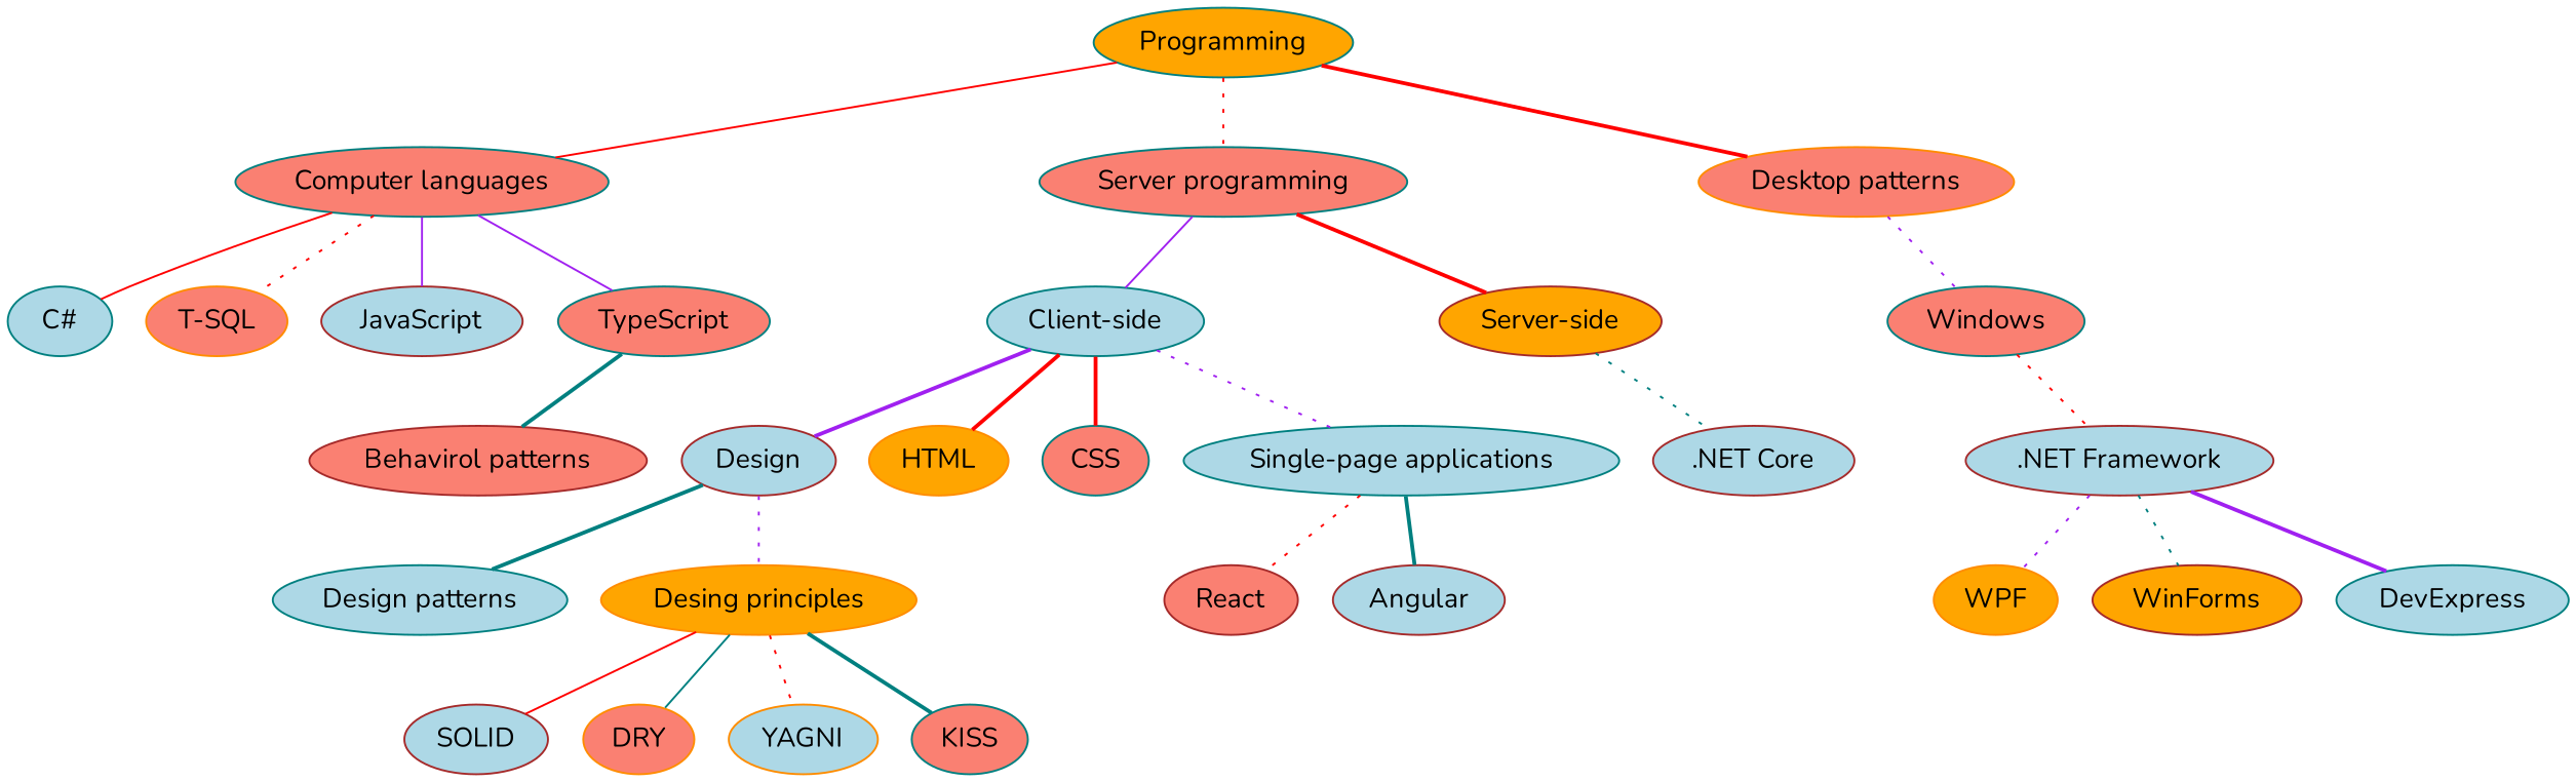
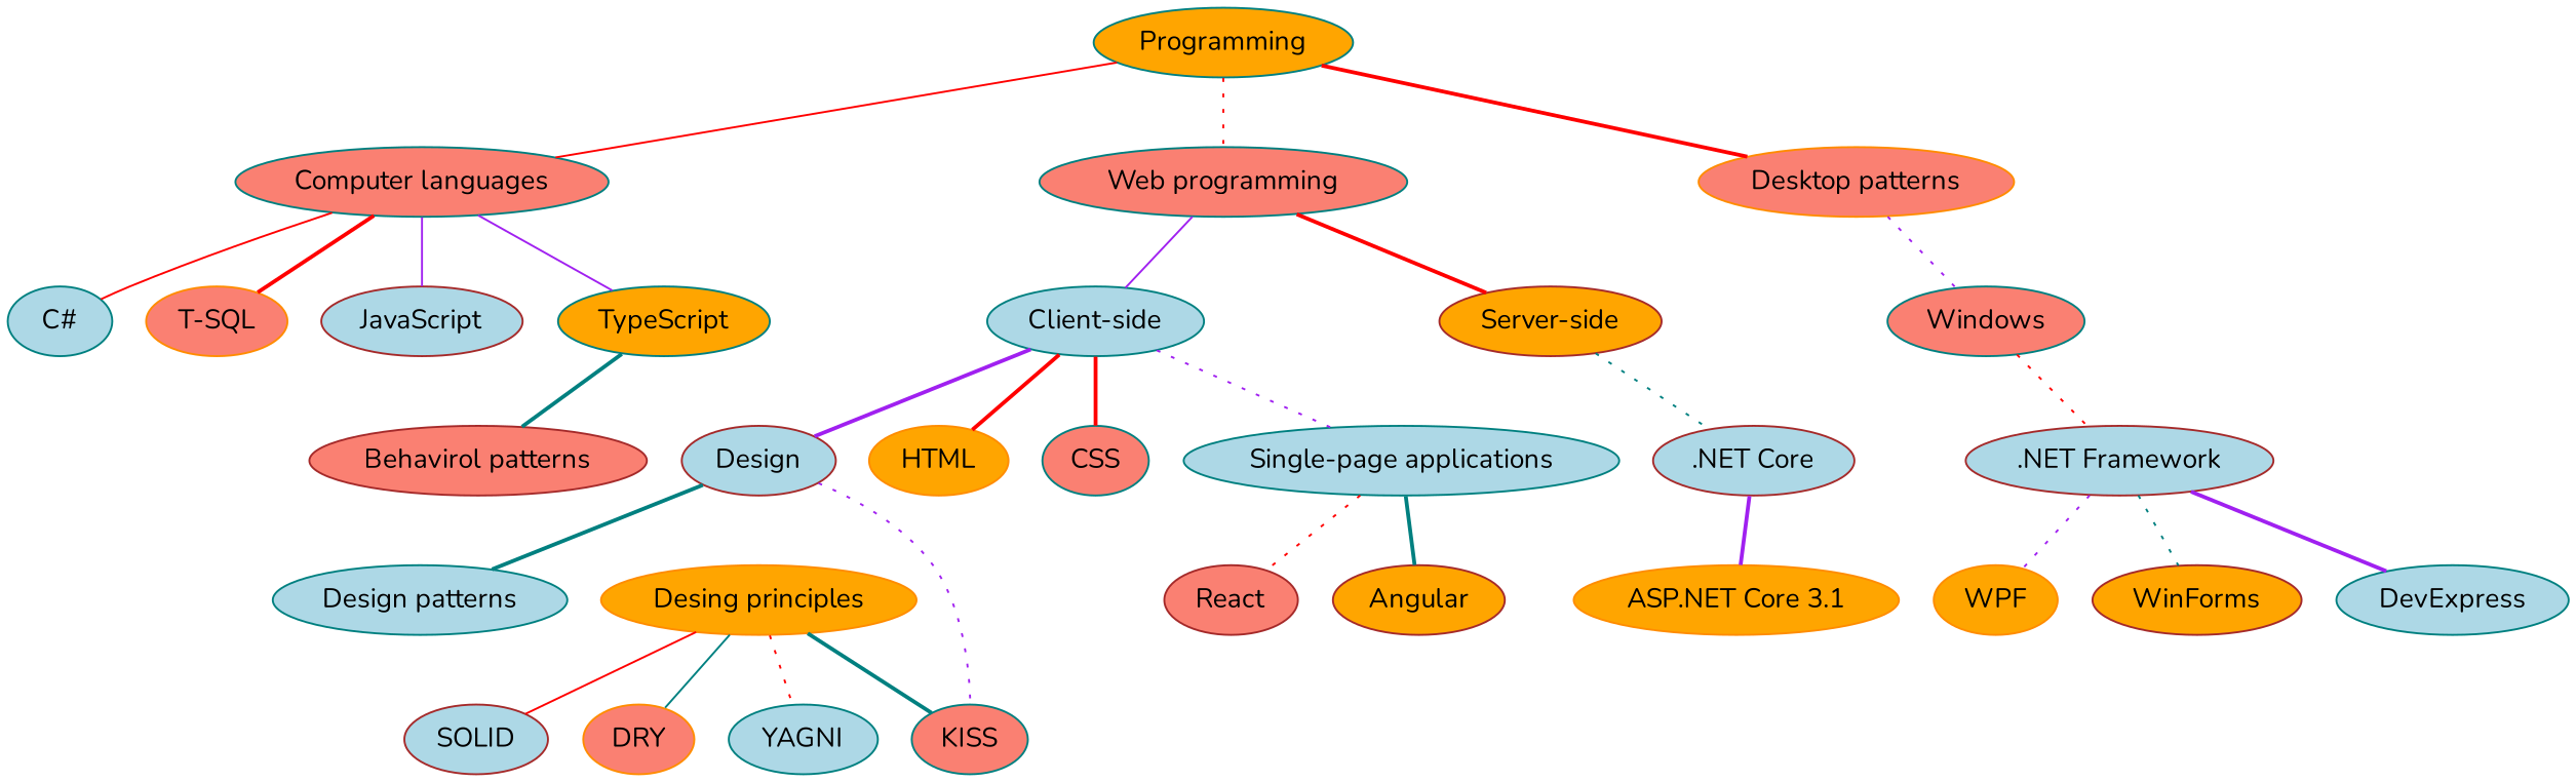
  graph {
    fontname=Nunito
    node [color=teal fillcolor=lightblue fontname=Nunito style=filled]
    edge [color=red fontname=Nunito style=dotted]
    n1 [fillcolor=orange label=Programming]
    n2 [fillcolor=salmon label="Computer languages"]
-   n3 [fillcolor=salmon label="Server programming"]
+   n3 [fillcolor=salmon label="Web programming"]
    n4 [color=darkorange fillcolor=salmon label="Desktop patterns"]
    n5 [label="C#"]
    n6 [color=darkorange fillcolor=salmon label="T-SQL"]
    n7 [color=brown label=JavaScript]
-   n8 [fillcolor=salmon label=TypeScript]
+   n8 [fillcolor=orange label=TypeScript]
    n9 [color=brown label=Design]
    n10 [label="Design patterns"]
    n11 [color=darkorange fillcolor=orange label="Desing principles"]
    n12 [label="Client-side"]
    n13 [color=brown fillcolor=orange label="Server-side"]
    n14 [fillcolor=salmon label=Windows]
    n15 [color=brown fillcolor=salmon label="Behavirol patterns"]
    n16 [color=brown label=SOLID]
    n17 [color=darkorange fillcolor=salmon label=DRY]
    n18 [fillcolor=salmon label=KISS]
-   n19 [color=darkorange label=YAGNI]
+   n19 [label=YAGNI]
    n20 [color=darkorange fillcolor=orange label=HTML]
    n21 [fillcolor=salmon label=CSS]
    n22 [label="Single-page applications"]
    n23 [color=brown label=".NET Core"]
    n24 [color=brown label=".NET Framework"]
    n25 [color=brown fillcolor=salmon label=React]
-   n26 [color=brown label=Angular]
+   n26 [color=brown fillcolor=orange label=Angular]
+   n27 [color=darkorange fillcolor=orange label="ASP.NET Core 3.1"]
    n28 [color=darkorange fillcolor=orange label=WPF]
    n29 [color=brown fillcolor=orange label=WinForms]
    n30 [label=DevExpress]
    n1 -- n2 [style=solid]
    n1 -- n3
    n1 -- n4 [style=bold]
    n2 -- n5 [style=solid]
-   n2 -- n6
+   n2 -- n6 [style=bold]
    n2 -- n7 [color=purple style=solid]
    n2 -- n8 [color=purple style=solid]
    n3 -- n12 [color=purple style=solid]
    n3 -- n13 [style=bold]
    n4 -- n14 [color=purple]
    n8 -- n15 [color=teal style=bold]
    n9 -- n10 [color=teal style=bold]
-   n9 -- n11 [color=purple]
+   n9 -- n18 [color=purple]
    n11 -- n16 [style=solid]
    n11 -- n17 [color=teal style=solid]
    n11 -- n18 [color=teal style=bold]
    n11 -- n19
    n12 -- n9 [color=purple style=bold]
    n12 -- n20 [style=bold]
    n12 -- n21 [style=bold]
    n12 -- n22 [color=purple]
    n13 -- n23 [color=teal]
    n14 -- n24
    n22 -- n25
    n22 -- n26 [color=teal style=bold]
+   n23 -- n27 [color=purple style=bold]
    n24 -- n28 [color=purple]
    n24 -- n29 [color=teal]
    n24 -- n30 [color=purple style=bold]
  }
